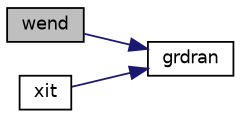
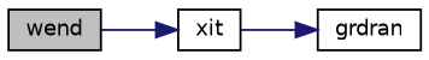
  digraph {
    rankdir=LR
    node [color=black fillcolor=white fontname=Helvetica fontsize=10 shape=record style=filled]
    edge [color=midnightblue fontname=Helvetica fontsize=10 labelfontname=Helvetica labelfontsize=10 style=solid]
    n1 [fillcolor=grey75 fontcolor=black height=0.2 label=wend width=0.4]
    n2 [height=0.2 label=grdran width=0.4]
    n3 [height=0.2 label=xit width=0.4]
-   n1 -> n2
+   n1 -> n3
    n3 -> n2
  }
